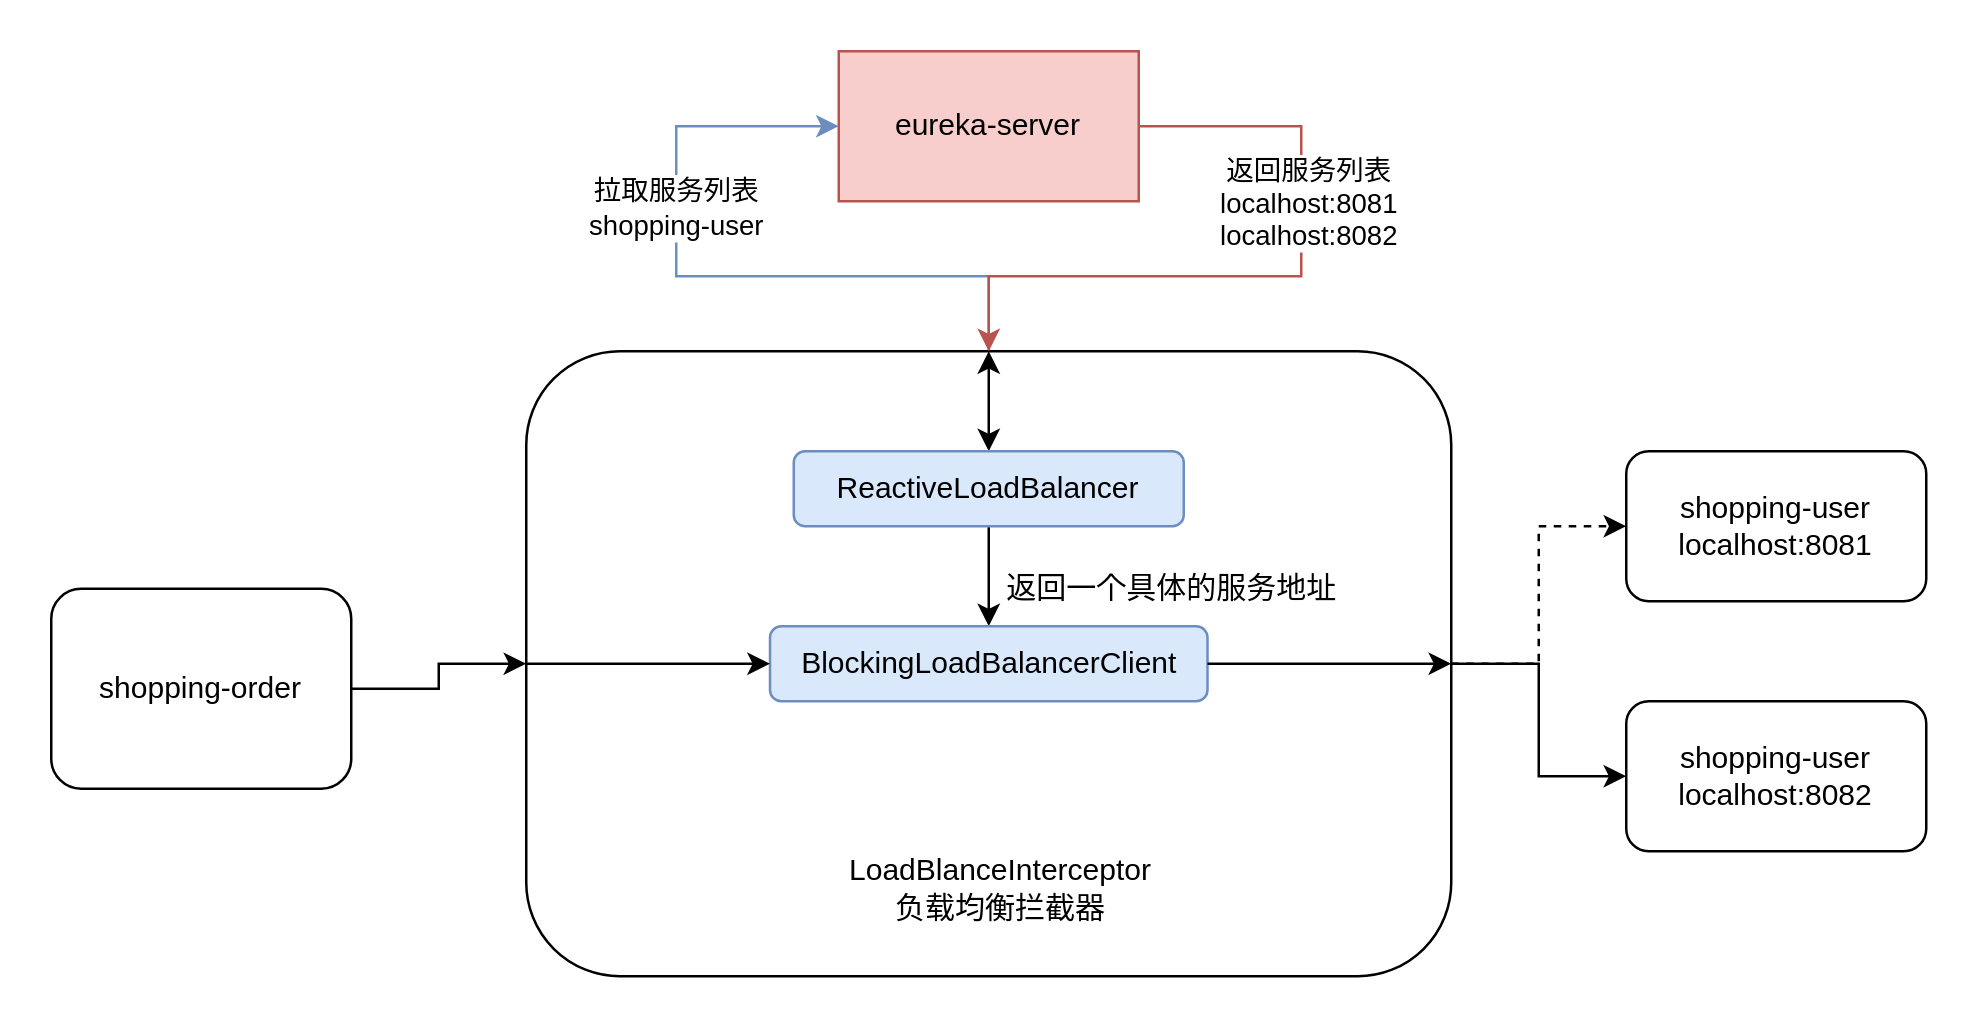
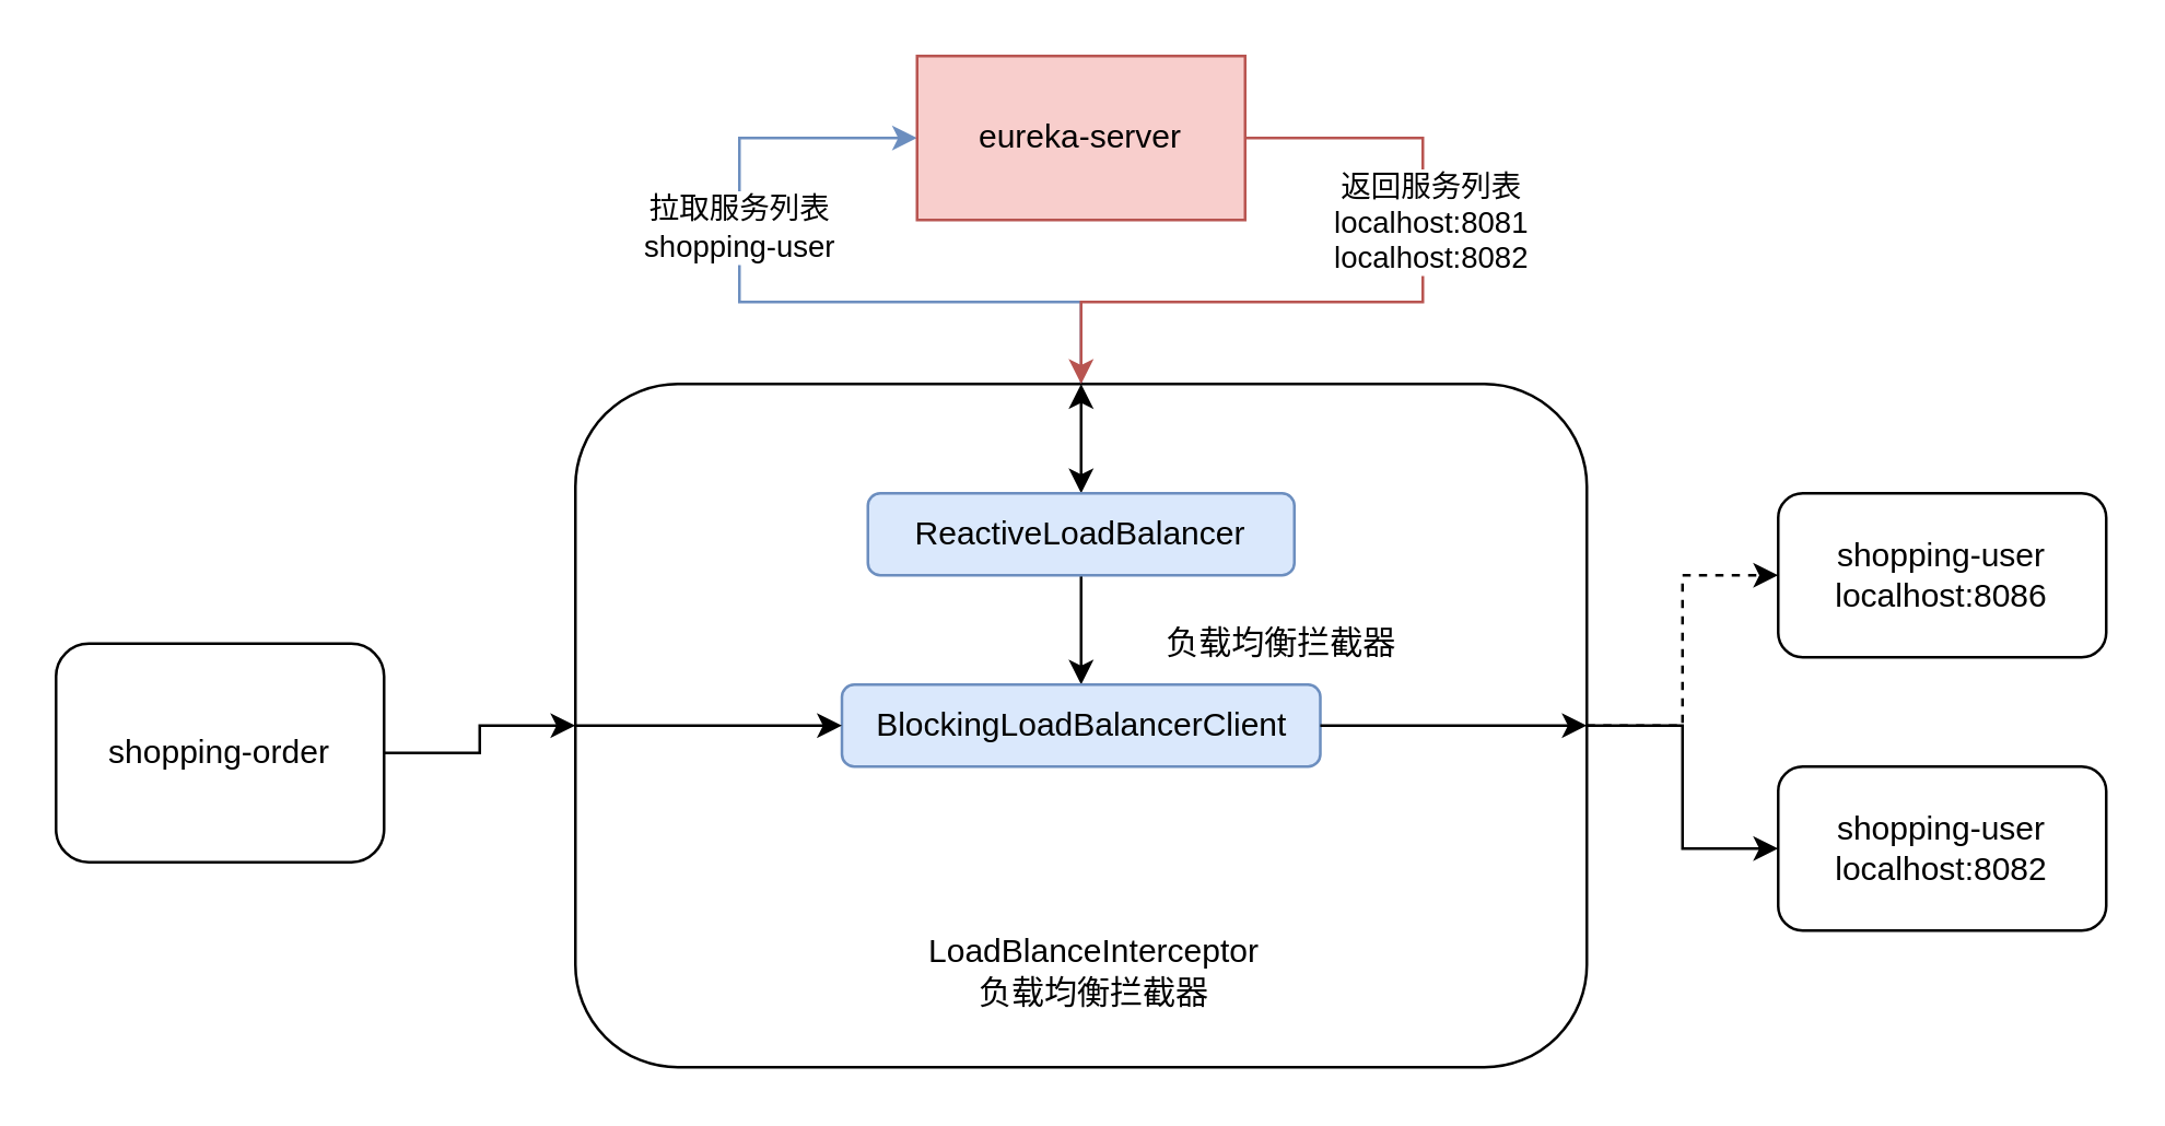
  <mxCell id="0" />
  <mxCell id="1" parent="0" />
  <mxCell id="2" value="" style="edgeStyle=orthogonalEdgeStyle;rounded=0;orthogonalLoop=1;jettySize=auto;html=1;" edge="1" parent="1" source="3" target="7"><mxGeometry relative="1" as="geometry" /></mxCell>
  <mxCell id="3" value="shopping-order" style="rounded=1;whiteSpace=wrap;html=1;" vertex="1" parent="1"><mxGeometry x="20" y="235" width="120" height="80" as="geometry" /></mxCell>
  <mxCell id="4" value="" style="edgeStyle=orthogonalEdgeStyle;rounded=0;orthogonalLoop=1;jettySize=auto;html=1;entryX=0;entryY=0.5;entryDx=0;entryDy=0;fillColor=#dae8fc;strokeColor=#6c8ebf;" edge="1" parent="1" source="7" target="16"><mxGeometry relative="1" as="geometry"><Array as="points"><mxPoint x="395" y="110" /><mxPoint x="270" y="110" /><mxPoint x="270" y="50" /></Array></mxGeometry></mxCell>
  <mxCell id="5" value="拉取服务列表&lt;br&gt;shopping-user" style="edgeLabel;html=1;align=center;verticalAlign=middle;resizable=0;points=[];" vertex="1" connectable="0" parent="4"><mxGeometry x="0.307" y="1" relative="1" as="geometry"><mxPoint as="offset" /></mxGeometry></mxCell>
  <mxCell id="6" value="" style="edgeStyle=orthogonalEdgeStyle;rounded=0;orthogonalLoop=1;jettySize=auto;html=1;" edge="1" parent="1" source="7" target="18"><mxGeometry relative="1" as="geometry" /></mxCell>
  <mxCell id="7" value="" style="rounded=1;whiteSpace=wrap;html=1;" vertex="1" parent="1"><mxGeometry x="210" y="140" width="370" height="250" as="geometry" /></mxCell>
  <mxCell id="8" value="LoadBlanceInterceptor 负载均衡拦截器" style="text;html=1;strokeColor=none;fillColor=none;align=center;verticalAlign=middle;whiteSpace=wrap;rounded=0;" vertex="1" parent="1"><mxGeometry x="370" y="340" width="60" height="30" as="geometry" /></mxCell>
  <mxCell id="9" value="" style="edgeStyle=orthogonalEdgeStyle;rounded=0;orthogonalLoop=1;jettySize=auto;html=1;startArrow=classic;startFill=1;endArrow=none;" edge="1" parent="1" source="10" target="13"><mxGeometry relative="1" as="geometry" /></mxCell>
  <mxCell id="10" value="BlockingLoadBalancerClient" style="rounded=1;whiteSpace=wrap;html=1;fillColor=#dae8fc;strokeColor=#6c8ebf;" vertex="1" parent="1"><mxGeometry x="307.5" y="250" width="175" height="30" as="geometry" /></mxCell>
  <mxCell id="11" value="" style="endArrow=classic;html=1;rounded=0;exitX=0;exitY=0.5;exitDx=0;exitDy=0;entryX=0;entryY=0.5;entryDx=0;entryDy=0;edgeStyle=orthogonalEdgeStyle;" edge="1" parent="1" source="7" target="10"><mxGeometry width="50" height="50" relative="1" as="geometry"><mxPoint x="140" y="420" as="sourcePoint" /><mxPoint x="190" y="370" as="targetPoint" /><Array as="points"><mxPoint x="280" y="265" /><mxPoint x="280" y="265" /></Array></mxGeometry></mxCell>
  <mxCell id="12" value="" style="edgeStyle=orthogonalEdgeStyle;rounded=0;orthogonalLoop=1;jettySize=auto;html=1;entryX=0.5;entryY=0;entryDx=0;entryDy=0;exitX=0.5;exitY=0;exitDx=0;exitDy=0;startArrow=classic;startFill=1;" edge="1" parent="1" source="13" target="7"><mxGeometry relative="1" as="geometry"><Array as="points"><mxPoint x="395" y="180" /><mxPoint x="395" y="180" /></Array></mxGeometry></mxCell>
  <mxCell id="13" value="ReactiveLoadBalancer" style="rounded=1;whiteSpace=wrap;html=1;fillColor=#dae8fc;strokeColor=#6c8ebf;" vertex="1" parent="1"><mxGeometry x="317" y="180" width="156" height="30" as="geometry" /></mxCell>
  <mxCell id="14" style="edgeStyle=orthogonalEdgeStyle;rounded=0;orthogonalLoop=1;jettySize=auto;html=1;exitX=1;exitY=0.5;exitDx=0;exitDy=0;fillColor=#f8cecc;strokeColor=#b85450;" edge="1" parent="1" source="16"><mxGeometry relative="1" as="geometry"><mxPoint x="395" y="140" as="targetPoint" /><Array as="points"><mxPoint x="520" y="50" /><mxPoint x="520" y="110" /><mxPoint x="395" y="110" /></Array></mxGeometry></mxCell>
  <mxCell id="15" value="返回服务列表&lt;br&gt;localhost:8081&lt;br&gt;localhost:8082" style="edgeLabel;html=1;align=center;verticalAlign=middle;resizable=0;points=[];" vertex="1" connectable="0" parent="14"><mxGeometry x="-0.321" y="2" relative="1" as="geometry"><mxPoint as="offset" /></mxGeometry></mxCell>
  <mxCell id="16" value="eureka-server" style="whiteSpace=wrap;html=1;fillColor=#f8cecc;strokeColor=#b85450;rounded=0;" vertex="1" parent="1"><mxGeometry x="335" y="20" width="120" height="60" as="geometry" /></mxCell>
- <mxCell id="17" value="shopping-user&lt;br&gt;localhost:8081" style="rounded=1;whiteSpace=wrap;html=1;" vertex="1" parent="1"><mxGeometry x="650" y="180" width="120" height="60" as="geometry" /></mxCell>
+ <mxCell id="17" value="shopping-user&lt;br&gt;localhost:8086" style="rounded=1;whiteSpace=wrap;html=1;" vertex="1" parent="1"><mxGeometry x="650" y="180" width="120" height="60" as="geometry" /></mxCell>
  <mxCell id="18" value="shopping-user&lt;br&gt;localhost:8082" style="rounded=1;whiteSpace=wrap;html=1;" vertex="1" parent="1"><mxGeometry x="650" y="280" width="120" height="60" as="geometry" /></mxCell>
- <mxCell id="19" value="返回一个具体的服务地址" style="text;html=1;strokeColor=none;fillColor=none;align=center;verticalAlign=middle;whiteSpace=wrap;rounded=0;" vertex="1" parent="1"><mxGeometry x="400" y="220" width="137" height="30" as="geometry" /></mxCell>
+ <mxCell id="19" value="负载均衡拦截器" style="text;html=1;strokeColor=none;fillColor=none;align=center;verticalAlign=middle;whiteSpace=wrap;rounded=0;" vertex="1" parent="1"><mxGeometry x="400" y="220" width="137" height="30" as="geometry" /></mxCell>
  <mxCell id="20" value="" style="endArrow=classic;html=1;rounded=0;exitX=1;exitY=0.5;exitDx=0;exitDy=0;" edge="1" parent="1" source="10" target="7"><mxGeometry width="50" height="50" relative="1" as="geometry"><mxPoint x="500" y="370" as="sourcePoint" /><mxPoint x="550" y="320" as="targetPoint" /></mxGeometry></mxCell>
  <mxCell id="21" value="" style="endArrow=classic;html=1;rounded=0;exitX=1;exitY=0.5;exitDx=0;exitDy=0;entryX=0;entryY=0.5;entryDx=0;entryDy=0;edgeStyle=orthogonalEdgeStyle;dashed=1;" edge="1" parent="1" source="7" target="17"><mxGeometry width="50" height="50" relative="1" as="geometry"><mxPoint x="570" y="240" as="sourcePoint" /><mxPoint x="620" y="190" as="targetPoint" /></mxGeometry></mxCell>
